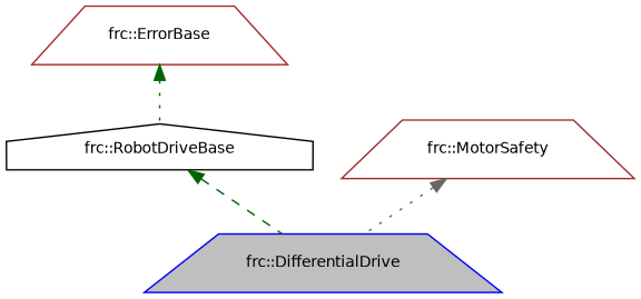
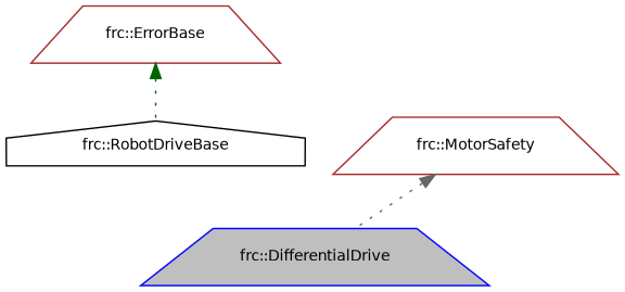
  digraph {
    node [color=brown fillcolor=white fontname=Helvetica fontsize=10 shape=trapezium style=filled]
    edge [color=darkgreen dir=back fontname=Helvetica fontsize=10 labelfontname=Helvetica labelfontsize=10 style=dotted]
    n1 [color=blue fillcolor=grey75 fontcolor=black height=0.2 label="frc::DifferentialDrive" width=0.4]
    n2 [color=black height=0.2 label="frc::RobotDriveBase" shape=house width=0.4]
    n3 [height=0.2 label="frc::MotorSafety" width=0.4]
    n4 [height=0.2 label="frc::ErrorBase" width=0.4]
-   n2 -> n1 [style=dashed]
    n3 -> n1 [color=gray40]
    n4 -> n2
  }
